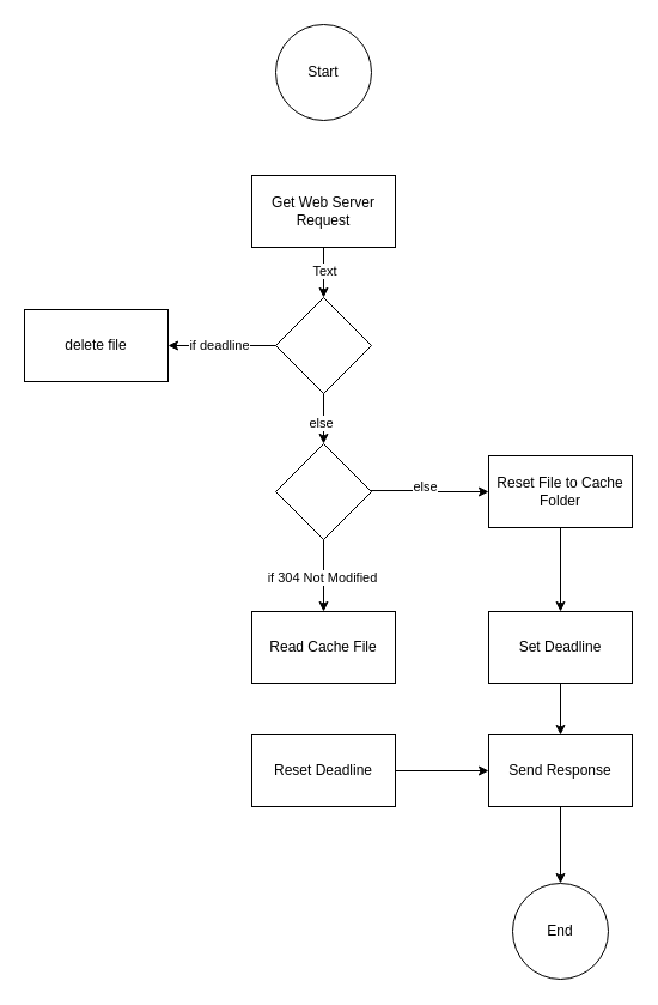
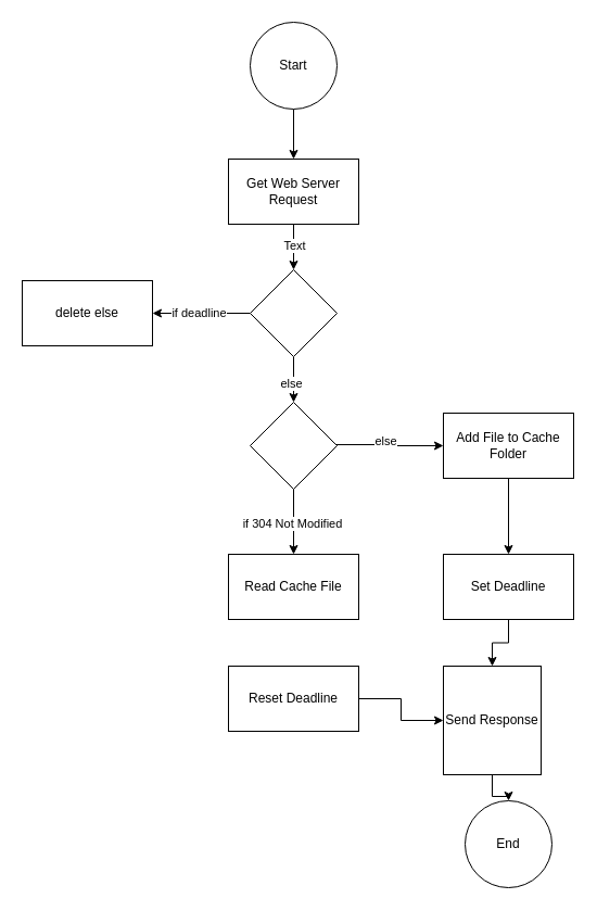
  <mxCell id="0" />
  <mxCell id="1" parent="0" />
+ <mxCell id="2" style="edgeStyle=orthogonalEdgeStyle;rounded=0;orthogonalLoop=1;jettySize=auto;html=1;" edge="1" parent="1" source="3" target="6"><mxGeometry relative="1" as="geometry" /></mxCell>
  <mxCell id="3" value="Start" style="ellipse;whiteSpace=wrap;html=1;aspect=fixed;" vertex="1" parent="1"><mxGeometry x="230" y="20" width="80" height="80" as="geometry" /></mxCell>
  <mxCell id="4" style="edgeStyle=orthogonalEdgeStyle;rounded=0;orthogonalLoop=1;jettySize=auto;html=1;" edge="1" parent="1" source="6" target="13"><mxGeometry relative="1" as="geometry" /></mxCell>
  <mxCell id="5" value="Text" style="edgeLabel;html=1;align=center;verticalAlign=middle;resizable=0;points=[];" vertex="1" connectable="0" parent="4"><mxGeometry x="-0.095" relative="1" as="geometry"><mxPoint as="offset" /></mxGeometry></mxCell>
  <mxCell id="6" value="Get Web Server Request" style="rounded=0;whiteSpace=wrap;html=1;" vertex="1" parent="1"><mxGeometry x="210" y="146" width="120" height="60" as="geometry" /></mxCell>
  <mxCell id="7" style="edgeStyle=orthogonalEdgeStyle;rounded=0;orthogonalLoop=1;jettySize=auto;html=1;exitX=0.921;exitY=0.488;exitDx=0;exitDy=0;exitPerimeter=0;" edge="1" parent="1" source="25" target="15"><mxGeometry relative="1" as="geometry" /></mxCell>
  <mxCell id="8" value="else" style="edgeLabel;html=1;align=center;verticalAlign=middle;resizable=0;points=[];" vertex="1" connectable="0" parent="7"><mxGeometry x="-0.027" y="4" relative="1" as="geometry"><mxPoint as="offset" /></mxGeometry></mxCell>
  <mxCell id="9" style="edgeStyle=orthogonalEdgeStyle;rounded=0;orthogonalLoop=1;jettySize=auto;html=1;" edge="1" parent="1" source="13" target="25"><mxGeometry relative="1" as="geometry" /></mxCell>
  <mxCell id="10" value="else" style="edgeLabel;html=1;align=center;verticalAlign=middle;resizable=0;points=[];" vertex="1" connectable="0" parent="9"><mxGeometry x="0.143" y="-3" relative="1" as="geometry"><mxPoint as="offset" /></mxGeometry></mxCell>
  <mxCell id="11" style="edgeStyle=orthogonalEdgeStyle;rounded=0;orthogonalLoop=1;jettySize=auto;html=1;entryX=1;entryY=0.5;entryDx=0;entryDy=0;" edge="1" parent="1" source="13" target="26"><mxGeometry relative="1" as="geometry" /></mxCell>
  <mxCell id="12" value="if deadline" style="edgeLabel;html=1;align=center;verticalAlign=middle;resizable=0;points=[];" vertex="1" connectable="0" parent="11"><mxGeometry x="0.074" y="-1" relative="1" as="geometry"><mxPoint as="offset" /></mxGeometry></mxCell>
  <mxCell id="13" value="" style="rhombus;whiteSpace=wrap;html=1;" vertex="1" parent="1"><mxGeometry x="230" y="248" width="80" height="80" as="geometry" /></mxCell>
  <mxCell id="14" value="Read Cache File" style="rounded=0;whiteSpace=wrap;html=1;" vertex="1" parent="1"><mxGeometry x="210" y="510" width="120" height="60" as="geometry" /></mxCell>
- <mxCell id="15" value="Reset File to Cache Folder" style="rounded=0;whiteSpace=wrap;html=1;" vertex="1" parent="1"><mxGeometry x="408" y="380" width="120" height="60" as="geometry" /></mxCell>
+ <mxCell id="15" value="Add File to Cache Folder" style="rounded=0;whiteSpace=wrap;html=1;" vertex="1" parent="1"><mxGeometry x="408" y="380" width="120" height="60" as="geometry" /></mxCell>
  <mxCell id="16" style="edgeStyle=orthogonalEdgeStyle;rounded=0;orthogonalLoop=1;jettySize=auto;html=1;" edge="1" parent="1" source="17" target="21"><mxGeometry relative="1" as="geometry" /></mxCell>
  <mxCell id="17" value="Reset Deadline" style="rounded=0;whiteSpace=wrap;html=1;" vertex="1" parent="1"><mxGeometry x="210" y="613" width="120" height="60" as="geometry" /></mxCell>
  <mxCell id="18" style="edgeStyle=orthogonalEdgeStyle;rounded=0;orthogonalLoop=1;jettySize=auto;html=1;" edge="1" parent="1" source="19" target="21"><mxGeometry relative="1" as="geometry" /></mxCell>
  <mxCell id="19" value="Set Deadline" style="rounded=0;whiteSpace=wrap;html=1;" vertex="1" parent="1"><mxGeometry x="408" y="510" width="120" height="60" as="geometry" /></mxCell>
  <mxCell id="20" style="edgeStyle=orthogonalEdgeStyle;rounded=0;orthogonalLoop=1;jettySize=auto;html=1;" edge="1" parent="1" source="21" target="22"><mxGeometry relative="1" as="geometry" /></mxCell>
- <mxCell id="21" value="Send Response" style="rounded=0;whiteSpace=wrap;html=1;" vertex="1" parent="1"><mxGeometry x="408" y="613" width="120" height="60" as="geometry" /></mxCell>
+ <mxCell id="21" value="Send Response" style="rounded=0;whiteSpace=wrap;html=1;" vertex="1" parent="1"><mxGeometry x="408" y="613" width="90" height="100" as="geometry" /></mxCell>
  <mxCell id="22" value="End" style="ellipse;whiteSpace=wrap;html=1;aspect=fixed;" vertex="1" parent="1"><mxGeometry x="428" y="737" width="80" height="80" as="geometry" /></mxCell>
  <mxCell id="23" style="edgeStyle=orthogonalEdgeStyle;rounded=0;orthogonalLoop=1;jettySize=auto;html=1;" edge="1" parent="1" source="25" target="14"><mxGeometry relative="1" as="geometry" /></mxCell>
  <mxCell id="24" value="if 304 Not Modified" style="edgeLabel;html=1;align=center;verticalAlign=middle;resizable=0;points=[];" vertex="1" connectable="0" parent="23"><mxGeometry x="0.033" y="-2" relative="1" as="geometry"><mxPoint as="offset" /></mxGeometry></mxCell>
  <mxCell id="25" value="" style="rhombus;whiteSpace=wrap;html=1;" vertex="1" parent="1"><mxGeometry x="230" y="370" width="80" height="80" as="geometry" /></mxCell>
- <mxCell id="26" value="delete file" style="rounded=0;whiteSpace=wrap;html=1;" vertex="1" parent="1"><mxGeometry x="20" y="258" width="120" height="60" as="geometry" /></mxCell>
+ <mxCell id="26" value="delete else" style="rounded=0;whiteSpace=wrap;html=1;" vertex="1" parent="1"><mxGeometry x="20" y="258" width="120" height="60" as="geometry" /></mxCell>
  <mxCell id="27" style="edgeStyle=orthogonalEdgeStyle;rounded=0;orthogonalLoop=1;jettySize=auto;html=1;" edge="1" parent="1" source="15" target="19"><mxGeometry relative="1" as="geometry" /></mxCell>
